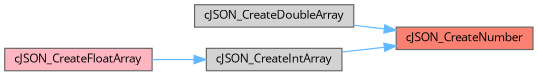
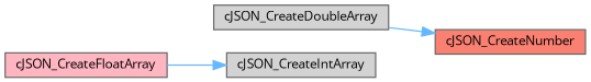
  digraph {
    fontname="Open Sans"
    rankdir=RL
    node [color=grey40 fillcolor=lightgrey fontname="Open Sans" fontsize=10 shape=box style=filled]
    edge [color=steelblue1 dir=back fontname="Open Sans" fontsize=10 labelfontname=Helvetica labelfontsize=10 style=solid]
    n1 [color=gray40 fillcolor=salmon fontcolor=black height=0.2 label=cJSON_CreateNumber width=0.4]
    n2 [height=0.2 label=cJSON_CreateDoubleArray width=0.4]
    n3 [height=0.2 label=cJSON_CreateIntArray width=0.4]
    n4 [fillcolor=lightpink height=0.2 label=cJSON_CreateFloatArray width=0.4]
    n1 -> n2
-   n1 -> n3
    n3 -> n4
  }
